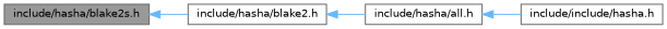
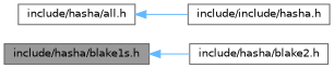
  digraph {
    rankdir=LR
    node [color=grey40 fillcolor=white fontname=Helvetica fontsize=10 shape=box style=filled]
    edge [color=steelblue1 dir=back fontname=Helvetica fontsize=10 labelfontname=Helvetica labelfontsize=10 style=solid]
-   n1 [color=gray40 fillcolor=grey60 fontcolor=black height=0.2 label="include/hasha/blake2s.h" width=0.4]
+   n1 [color=gray40 fillcolor=grey60 fontcolor=black height=0.2 label="include/hasha/blake1s.h" width=0.4]
    n2 [height=0.2 label="include/hasha/blake2.h" width=0.4]
    n3 [height=0.2 label="include/hasha/all.h" width=0.4]
    n4 [height=0.2 label="include/include/hasha.h" width=0.4]
    n1 -> n2
-   n2 -> n3
    n3 -> n4
  }
